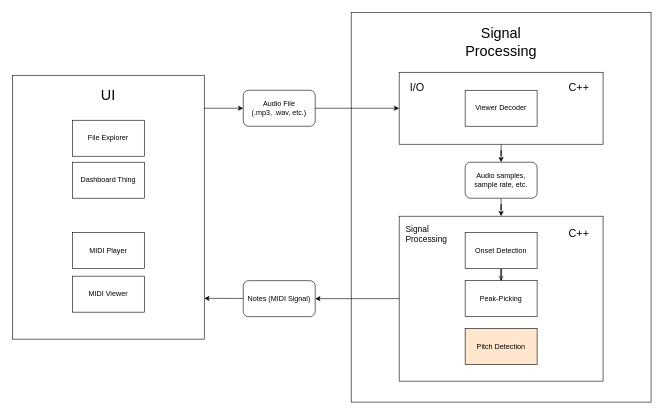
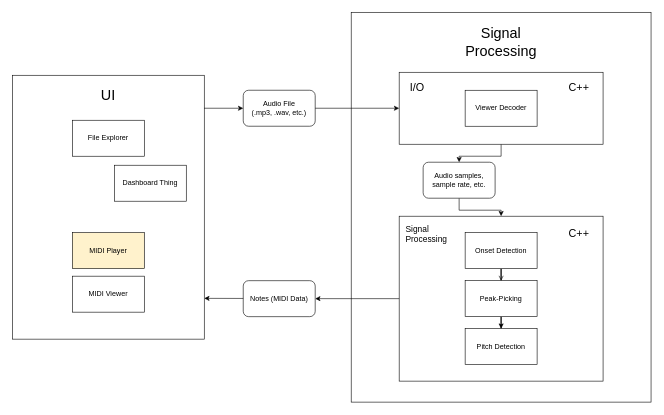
  <mxCell id="0" />
  <mxCell id="1" parent="0" />
  <mxCell id="2" value="" style="rounded=0;whiteSpace=wrap;html=1;" vertex="1" parent="1"><mxGeometry x="20" y="125" width="320" height="440" as="geometry" /></mxCell>
  <mxCell id="3" value="" style="rounded=0;whiteSpace=wrap;html=1;" vertex="1" parent="1"><mxGeometry x="585" y="20" width="500" height="650" as="geometry" /></mxCell>
  <mxCell id="4" style="edgeStyle=orthogonalEdgeStyle;rounded=0;orthogonalLoop=1;jettySize=auto;html=1;entryX=0.5;entryY=0;entryDx=0;entryDy=0;" edge="1" parent="1" source="5" target="15"><mxGeometry relative="1" as="geometry" /></mxCell>
  <mxCell id="5" value="" style="rounded=0;whiteSpace=wrap;html=1;" vertex="1" parent="1"><mxGeometry x="665" y="120" width="340" height="120" as="geometry" /></mxCell>
  <mxCell id="6" value="" style="rounded=0;whiteSpace=wrap;html=1;" vertex="1" parent="1"><mxGeometry x="665" y="360" width="340" height="275" as="geometry" /></mxCell>
  <mxCell id="7" style="edgeStyle=orthogonalEdgeStyle;rounded=0;orthogonalLoop=1;jettySize=auto;html=1;entryX=0.5;entryY=0;entryDx=0;entryDy=0;endArrow=open;" parent="1" source="8" target="10" edge="1"><mxGeometry relative="1" as="geometry" /></mxCell>
  <mxCell id="8" value="Onset Detection" style="rounded=0;whiteSpace=wrap;html=1;" parent="1" vertex="1"><mxGeometry x="775" y="387.5" width="120" height="60" as="geometry" /></mxCell>
+ <mxCell id="9" style="edgeStyle=orthogonalEdgeStyle;rounded=0;orthogonalLoop=1;jettySize=auto;html=1;entryX=0.5;entryY=0;entryDx=0;entryDy=0;" parent="1" source="10" target="11" edge="1"><mxGeometry relative="1" as="geometry" /></mxCell>
  <mxCell id="10" value="Peak-Picking" style="rounded=0;whiteSpace=wrap;html=1;" parent="1" vertex="1"><mxGeometry x="775" y="467.5" width="120" height="60" as="geometry" /></mxCell>
- <mxCell id="11" value="Pitch Detection" style="rounded=0;whiteSpace=wrap;html=1;fillColor=#ffe6cc;" parent="1" vertex="1"><mxGeometry x="775" y="547.5" width="120" height="60" as="geometry" /></mxCell>
+ <mxCell id="11" value="Pitch Detection" style="rounded=0;whiteSpace=wrap;html=1;" parent="1" vertex="1"><mxGeometry x="775" y="547.5" width="120" height="60" as="geometry" /></mxCell>
  <mxCell id="12" value="&lt;font style=&quot;font-size: 14px&quot;&gt;Signal Processing&lt;/font&gt;" style="text;html=1;strokeColor=none;fillColor=none;align=left;verticalAlign=middle;whiteSpace=wrap;rounded=0;" vertex="1" parent="1"><mxGeometry x="674" y="370" width="90" height="40" as="geometry" /></mxCell>
  <mxCell id="13" value="Viewer Decoder" style="rounded=0;whiteSpace=wrap;html=1;" vertex="1" parent="1"><mxGeometry x="775" y="150" width="120" height="60" as="geometry" /></mxCell>
  <mxCell id="14" style="edgeStyle=orthogonalEdgeStyle;rounded=0;orthogonalLoop=1;jettySize=auto;html=1;entryX=0.5;entryY=0;entryDx=0;entryDy=0;" edge="1" parent="1" source="15" target="6"><mxGeometry relative="1" as="geometry" /></mxCell>
- <mxCell id="15" value="Audio samples, sample rate, etc." style="rounded=1;whiteSpace=wrap;html=1;" vertex="1" parent="1"><mxGeometry x="775" y="270" width="120" height="60" as="geometry" /></mxCell>
+ <mxCell id="15" value="Audio samples, sample rate, etc." style="rounded=1;whiteSpace=wrap;html=1;" vertex="1" parent="1"><mxGeometry x="705" y="270" width="120" height="60" as="geometry" /></mxCell>
  <mxCell id="16" value="&lt;font style=&quot;font-size: 18px&quot;&gt;I/O&lt;/font&gt;" style="text;html=1;strokeColor=none;fillColor=none;align=center;verticalAlign=middle;whiteSpace=wrap;rounded=0;" vertex="1" parent="1"><mxGeometry x="675" y="130" width="40" height="30" as="geometry" /></mxCell>
  <mxCell id="17" value="" style="endArrow=classic;html=1;exitX=0;exitY=0.5;exitDx=0;exitDy=0;entryX=1;entryY=0.5;entryDx=0;entryDy=0;" edge="1" parent="1" source="6" target="18"><mxGeometry width="50" height="50" relative="1" as="geometry"><mxPoint x="375" y="390" as="sourcePoint" /><mxPoint x="545" y="498" as="targetPoint" /></mxGeometry></mxCell>
- <mxCell id="18" value="Notes (MIDI Signal)" style="rounded=1;whiteSpace=wrap;html=1;" vertex="1" parent="1"><mxGeometry x="405" y="467.5" width="120" height="60" as="geometry" /></mxCell>
+ <mxCell id="18" value="Notes (MIDI Data)" style="rounded=1;whiteSpace=wrap;html=1;" vertex="1" parent="1"><mxGeometry x="405" y="467.5" width="120" height="60" as="geometry" /></mxCell>
  <mxCell id="19" value="Audio File&lt;br&gt;(.mp3, .wav, etc.)" style="rounded=1;whiteSpace=wrap;html=1;" vertex="1" parent="1"><mxGeometry x="405" y="150" width="120" height="60" as="geometry" /></mxCell>
  <mxCell id="20" value="" style="endArrow=classic;html=1;exitX=1;exitY=0.5;exitDx=0;exitDy=0;entryX=0;entryY=0.5;entryDx=0;entryDy=0;" edge="1" parent="1" source="19" target="5"><mxGeometry width="50" height="50" relative="1" as="geometry"><mxPoint x="565" y="210" as="sourcePoint" /><mxPoint x="615" y="160" as="targetPoint" /></mxGeometry></mxCell>
  <mxCell id="21" value="File Explorer" style="rounded=0;whiteSpace=wrap;html=1;" vertex="1" parent="1"><mxGeometry x="120" y="200" width="120" height="60" as="geometry" /></mxCell>
  <mxCell id="22" value="&lt;font style=&quot;font-size: 24px&quot;&gt;Signal Processing&lt;/font&gt;" style="text;html=1;strokeColor=none;fillColor=none;align=center;verticalAlign=middle;whiteSpace=wrap;rounded=0;" vertex="1" parent="1"><mxGeometry x="764" y="40" width="142" height="60" as="geometry" /></mxCell>
- <mxCell id="23" value="Dashboard Thing" style="rounded=0;whiteSpace=wrap;html=1;" vertex="1" parent="1"><mxGeometry x="120" y="270" width="120" height="60" as="geometry" /></mxCell>
+ <mxCell id="23" value="Dashboard Thing" style="rounded=0;whiteSpace=wrap;html=1;" vertex="1" parent="1"><mxGeometry x="190" y="275" width="120" height="60" as="geometry" /></mxCell>
  <mxCell id="24" value="&lt;font style=&quot;font-size: 18px&quot;&gt;C++&lt;/font&gt;" style="text;html=1;strokeColor=none;fillColor=none;align=center;verticalAlign=middle;whiteSpace=wrap;rounded=0;" vertex="1" parent="1"><mxGeometry x="945" y="132.5" width="40" height="25" as="geometry" /></mxCell>
  <mxCell id="25" value="&lt;font style=&quot;font-size: 18px&quot;&gt;C++&lt;/font&gt;" style="text;html=1;strokeColor=none;fillColor=none;align=center;verticalAlign=middle;whiteSpace=wrap;rounded=0;" vertex="1" parent="1"><mxGeometry x="945" y="377.5" width="40" height="25" as="geometry" /></mxCell>
- <mxCell id="26" value="MIDI Player" style="rounded=0;whiteSpace=wrap;html=1;" vertex="1" parent="1"><mxGeometry x="120" y="387.5" width="120" height="60" as="geometry" /></mxCell>
+ <mxCell id="26" value="MIDI Player" style="rounded=0;whiteSpace=wrap;html=1;fillColor=#fff2cc;" vertex="1" parent="1"><mxGeometry x="120" y="387.5" width="120" height="60" as="geometry" /></mxCell>
  <mxCell id="27" value="MIDI Viewer" style="rounded=0;whiteSpace=wrap;html=1;" vertex="1" parent="1"><mxGeometry x="120" y="460" width="120" height="60" as="geometry" /></mxCell>
  <mxCell id="28" value="&lt;font style=&quot;font-size: 24px&quot;&gt;UI&lt;/font&gt;" style="text;html=1;strokeColor=none;fillColor=none;align=center;verticalAlign=middle;whiteSpace=wrap;rounded=0;" vertex="1" parent="1"><mxGeometry x="156" y="140" width="48" height="37.5" as="geometry" /></mxCell>
  <mxCell id="29" value="" style="endArrow=classic;html=1;entryX=0;entryY=0.5;entryDx=0;entryDy=0;exitX=0.999;exitY=0.125;exitDx=0;exitDy=0;exitPerimeter=0;" edge="1" parent="1" source="2" target="19"><mxGeometry width="50" height="50" relative="1" as="geometry"><mxPoint x="350" y="180" as="sourcePoint" /><mxPoint x="430" y="220" as="targetPoint" /></mxGeometry></mxCell>
  <mxCell id="30" value="" style="endArrow=classic;html=1;exitX=0;exitY=0.5;exitDx=0;exitDy=0;" edge="1" parent="1"><mxGeometry width="50" height="50" relative="1" as="geometry"><mxPoint x="405" y="497.16" as="sourcePoint" /><mxPoint x="340" y="497" as="targetPoint" /></mxGeometry></mxCell>
